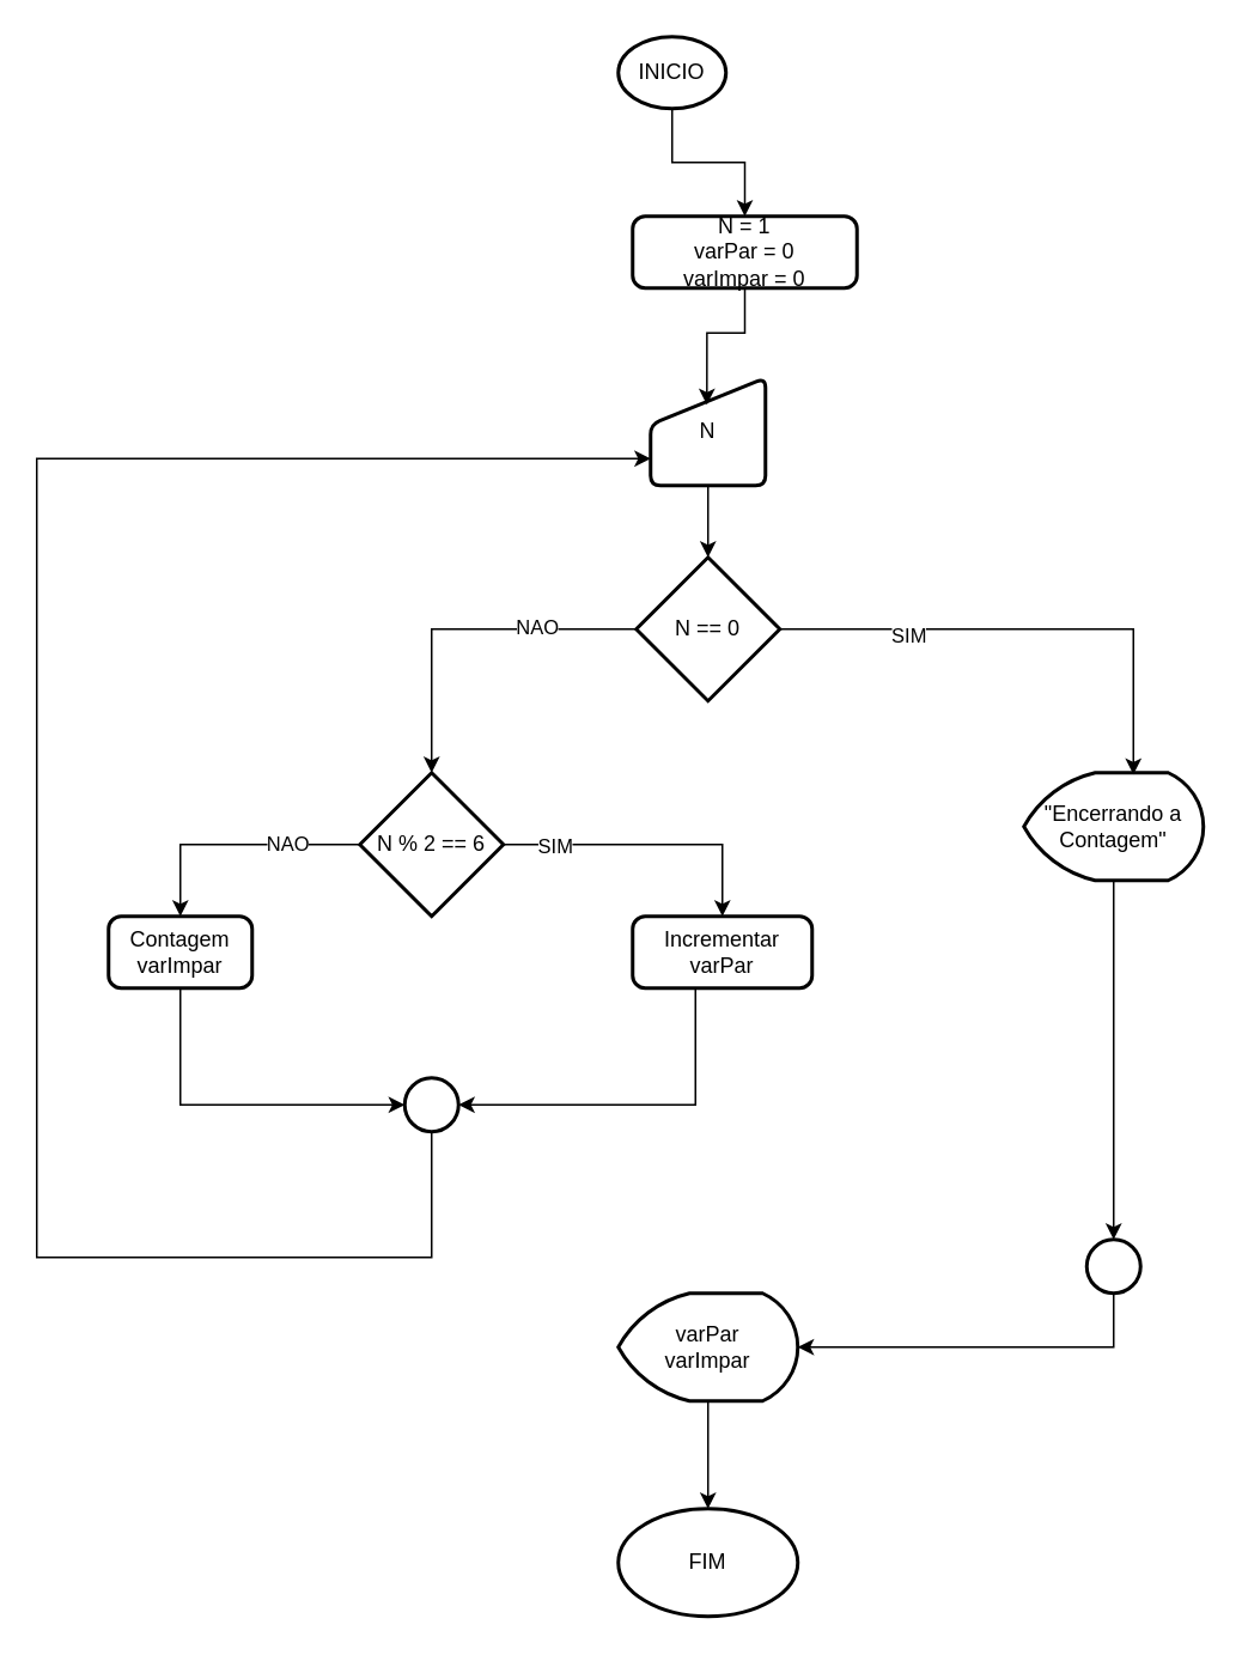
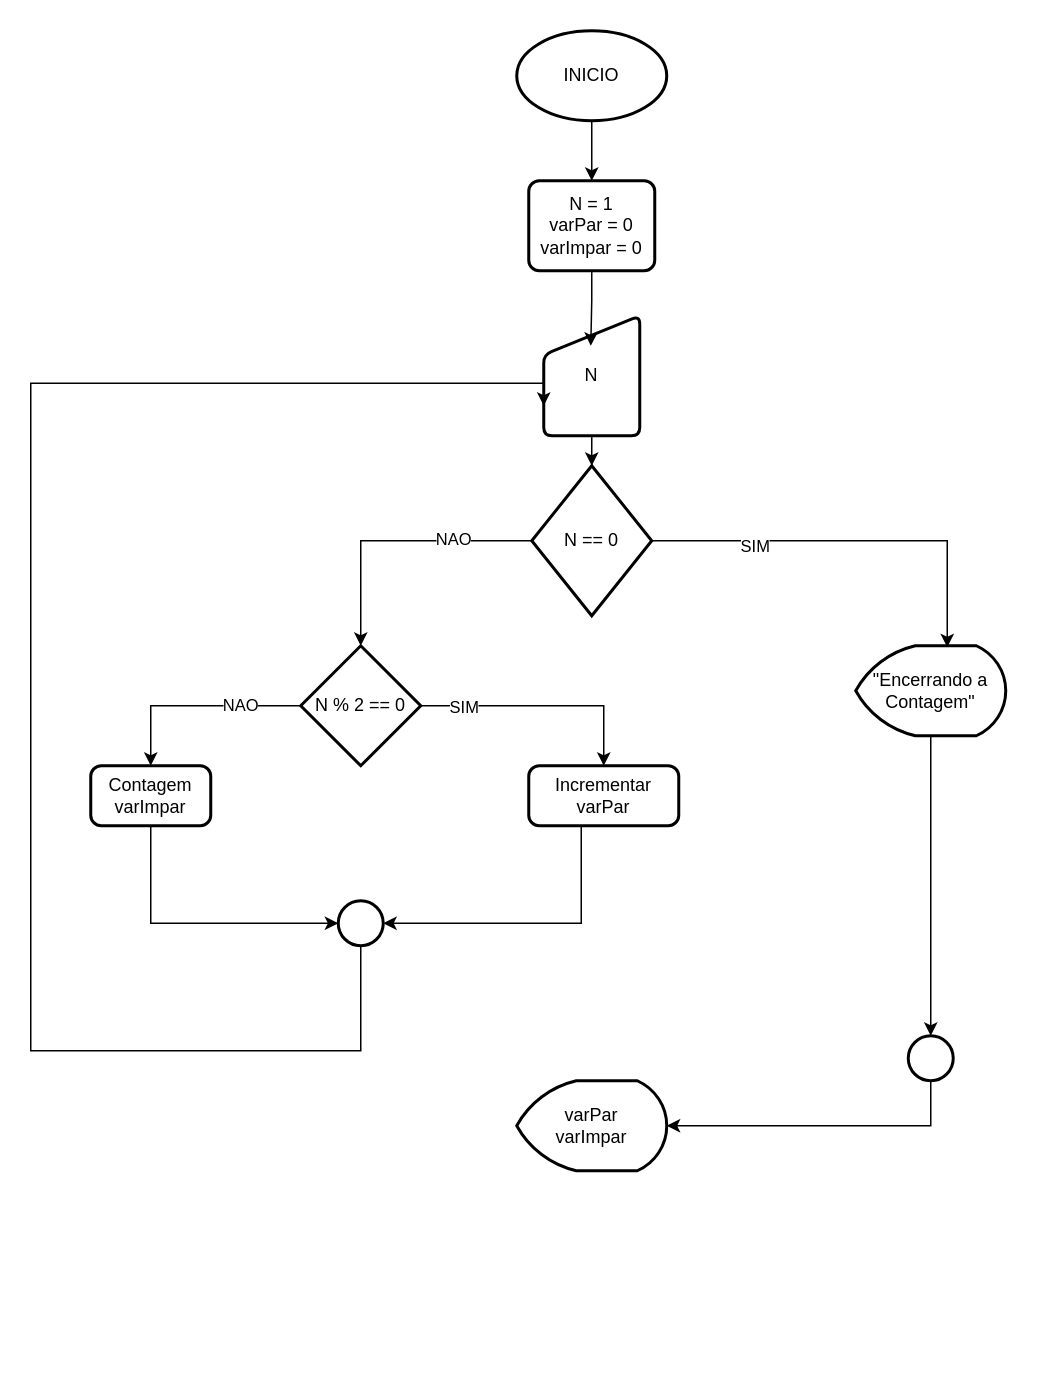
  <mxCell id="0" />
  <mxCell id="1" parent="0" />
  <mxCell id="2" style="edgeStyle=orthogonalEdgeStyle;rounded=0;orthogonalLoop=1;jettySize=auto;html=1;entryX=0.5;entryY=0;entryDx=0;entryDy=0;" edge="1" parent="1" source="3" target="5"><mxGeometry relative="1" as="geometry" /></mxCell>
- <mxCell id="3" value="INICIO" style="strokeWidth=2;html=1;shape=mxgraph.flowchart.start_1;whiteSpace=wrap;" vertex="1" parent="1"><mxGeometry x="344" y="20" width="60" height="40" as="geometry" /></mxCell>
- <mxCell id="4" value="FIM" style="strokeWidth=2;html=1;shape=mxgraph.flowchart.start_1;whiteSpace=wrap;" vertex="1" parent="1"><mxGeometry x="344" y="840" width="100" height="60" as="geometry" /></mxCell>
- <mxCell id="5" value="N = 1&lt;div&gt;varPar = 0&lt;/div&gt;&lt;div&gt;varImpar = 0&lt;/div&gt;" style="rounded=1;whiteSpace=wrap;html=1;absoluteArcSize=1;arcSize=14;strokeWidth=2;" vertex="1" parent="1"><mxGeometry x="352" y="120" width="125" height="40" as="geometry" /></mxCell>
- <mxCell id="6" value="N" style="html=1;strokeWidth=2;shape=manualInput;whiteSpace=wrap;rounded=1;size=26;arcSize=11;" vertex="1" parent="1"><mxGeometry x="362" y="210" width="64" height="60" as="geometry" /></mxCell>
+ <mxCell id="3" value="INICIO" style="strokeWidth=2;html=1;shape=mxgraph.flowchart.start_1;whiteSpace=wrap;" vertex="1" parent="1"><mxGeometry x="344" y="20" width="100" height="60" as="geometry" /></mxCell>
+ <mxCell id="5" value="N = 1&lt;div&gt;varPar = 0&lt;/div&gt;&lt;div&gt;varImpar = 0&lt;/div&gt;" style="rounded=1;whiteSpace=wrap;html=1;absoluteArcSize=1;arcSize=14;strokeWidth=2;" vertex="1" parent="1"><mxGeometry x="352" y="120" width="84" height="60" as="geometry" /></mxCell>
+ <mxCell id="6" value="N" style="html=1;strokeWidth=2;shape=manualInput;whiteSpace=wrap;rounded=1;size=26;arcSize=11;" vertex="1" parent="1"><mxGeometry x="362" y="210" width="64" height="80" as="geometry" /></mxCell>
  <mxCell id="7" style="edgeStyle=orthogonalEdgeStyle;rounded=0;orthogonalLoop=1;jettySize=auto;html=1;entryX=0.49;entryY=0.25;entryDx=0;entryDy=0;entryPerimeter=0;" edge="1" parent="1" source="5" target="6"><mxGeometry relative="1" as="geometry" /></mxCell>
- <mxCell id="8" value="N == 0" style="strokeWidth=2;html=1;shape=mxgraph.flowchart.decision;whiteSpace=wrap;" vertex="1" parent="1"><mxGeometry x="354" y="310" width="80" height="80" as="geometry" /></mxCell>
+ <mxCell id="8" value="N == 0" style="strokeWidth=2;html=1;shape=mxgraph.flowchart.decision;whiteSpace=wrap;" vertex="1" parent="1"><mxGeometry x="354" y="310" width="80" height="100" as="geometry" /></mxCell>
  <mxCell id="9" style="edgeStyle=orthogonalEdgeStyle;rounded=0;orthogonalLoop=1;jettySize=auto;html=1;entryX=0.5;entryY=0;entryDx=0;entryDy=0;entryPerimeter=0;" edge="1" parent="1" source="6" target="8"><mxGeometry relative="1" as="geometry" /></mxCell>
  <mxCell id="10" value="&quot;Encerrando a Contagem&quot;" style="strokeWidth=2;html=1;shape=mxgraph.flowchart.display;whiteSpace=wrap;" vertex="1" parent="1"><mxGeometry x="570" y="430" width="100" height="60" as="geometry" /></mxCell>
  <mxCell id="11" style="edgeStyle=orthogonalEdgeStyle;rounded=0;orthogonalLoop=1;jettySize=auto;html=1;entryX=0.61;entryY=0.017;entryDx=0;entryDy=0;entryPerimeter=0;" edge="1" parent="1" source="8" target="10"><mxGeometry relative="1" as="geometry" /></mxCell>
  <mxCell id="12" value="SIM" style="edgeLabel;html=1;align=center;verticalAlign=middle;resizable=0;points=[];" vertex="1" connectable="0" parent="11"><mxGeometry x="-0.489" y="-3" relative="1" as="geometry"><mxPoint as="offset" /></mxGeometry></mxCell>
  <mxCell id="13" style="edgeStyle=orthogonalEdgeStyle;rounded=0;orthogonalLoop=1;jettySize=auto;html=1;entryX=0.5;entryY=0;entryDx=0;entryDy=0;" edge="1" parent="1" source="17" target="20"><mxGeometry relative="1" as="geometry" /></mxCell>
  <mxCell id="14" value="SIM" style="edgeLabel;html=1;align=center;verticalAlign=middle;resizable=0;points=[];" vertex="1" connectable="0" parent="13"><mxGeometry x="-0.66" relative="1" as="geometry"><mxPoint as="offset" /></mxGeometry></mxCell>
  <mxCell id="15" style="edgeStyle=orthogonalEdgeStyle;rounded=0;orthogonalLoop=1;jettySize=auto;html=1;entryX=0.5;entryY=0;entryDx=0;entryDy=0;" edge="1" parent="1" source="17" target="21"><mxGeometry relative="1" as="geometry" /></mxCell>
  <mxCell id="16" value="NAO" style="edgeLabel;html=1;align=center;verticalAlign=middle;resizable=0;points=[];" vertex="1" connectable="0" parent="15"><mxGeometry x="-0.414" y="-1" relative="1" as="geometry"><mxPoint as="offset" /></mxGeometry></mxCell>
- <mxCell id="17" value="N % 2 == 6" style="strokeWidth=2;html=1;shape=mxgraph.flowchart.decision;whiteSpace=wrap;" vertex="1" parent="1"><mxGeometry x="200" y="430" width="80" height="80" as="geometry" /></mxCell>
+ <mxCell id="17" value="N % 2 == 0" style="strokeWidth=2;html=1;shape=mxgraph.flowchart.decision;whiteSpace=wrap;" vertex="1" parent="1"><mxGeometry x="200" y="430" width="80" height="80" as="geometry" /></mxCell>
  <mxCell id="18" style="edgeStyle=orthogonalEdgeStyle;rounded=0;orthogonalLoop=1;jettySize=auto;html=1;entryX=0.5;entryY=0;entryDx=0;entryDy=0;entryPerimeter=0;" edge="1" parent="1" source="8" target="17"><mxGeometry relative="1" as="geometry" /></mxCell>
  <mxCell id="19" value="NAO" style="edgeLabel;html=1;align=center;verticalAlign=middle;resizable=0;points=[];" vertex="1" connectable="0" parent="18"><mxGeometry x="-0.423" y="-2" relative="1" as="geometry"><mxPoint as="offset" /></mxGeometry></mxCell>
  <mxCell id="20" value="Incrementar varPar" style="rounded=1;whiteSpace=wrap;html=1;absoluteArcSize=1;arcSize=14;strokeWidth=2;" vertex="1" parent="1"><mxGeometry x="352" y="510" width="100" height="40" as="geometry" /></mxCell>
  <mxCell id="21" value="Contagem varImpar" style="rounded=1;whiteSpace=wrap;html=1;absoluteArcSize=1;arcSize=14;strokeWidth=2;" vertex="1" parent="1"><mxGeometry x="60" y="510" width="80" height="40" as="geometry" /></mxCell>
  <mxCell id="22" style="edgeStyle=orthogonalEdgeStyle;rounded=0;orthogonalLoop=1;jettySize=auto;html=1;entryX=0;entryY=0.75;entryDx=0;entryDy=0;" edge="1" parent="1" source="23" target="6"><mxGeometry relative="1" as="geometry"><Array as="points"><mxPoint x="240" y="700" /><mxPoint x="20" y="700" /><mxPoint x="20" y="255" /></Array></mxGeometry></mxCell>
  <mxCell id="23" value="" style="strokeWidth=2;html=1;shape=mxgraph.flowchart.start_2;whiteSpace=wrap;" vertex="1" parent="1"><mxGeometry x="225" y="600" width="30" height="30" as="geometry" /></mxCell>
  <mxCell id="24" style="edgeStyle=orthogonalEdgeStyle;rounded=0;orthogonalLoop=1;jettySize=auto;html=1;entryX=0;entryY=0.5;entryDx=0;entryDy=0;entryPerimeter=0;" edge="1" parent="1" source="21" target="23"><mxGeometry relative="1" as="geometry"><Array as="points"><mxPoint x="100" y="615" /></Array></mxGeometry></mxCell>
  <mxCell id="25" style="edgeStyle=orthogonalEdgeStyle;rounded=0;orthogonalLoop=1;jettySize=auto;html=1;entryX=1;entryY=0.5;entryDx=0;entryDy=0;entryPerimeter=0;" edge="1" parent="1" source="20" target="23"><mxGeometry relative="1" as="geometry"><Array as="points"><mxPoint x="387" y="615" /></Array></mxGeometry></mxCell>
  <mxCell id="26" value="" style="strokeWidth=2;html=1;shape=mxgraph.flowchart.start_2;whiteSpace=wrap;" vertex="1" parent="1"><mxGeometry x="605" y="690" width="30" height="30" as="geometry" /></mxCell>
  <mxCell id="27" style="edgeStyle=orthogonalEdgeStyle;rounded=0;orthogonalLoop=1;jettySize=auto;html=1;entryX=0.5;entryY=0;entryDx=0;entryDy=0;entryPerimeter=0;" edge="1" parent="1" source="10" target="26"><mxGeometry relative="1" as="geometry" /></mxCell>
  <mxCell id="28" value="varPar&lt;div&gt;varImpar&lt;/div&gt;" style="strokeWidth=2;html=1;shape=mxgraph.flowchart.display;whiteSpace=wrap;" vertex="1" parent="1"><mxGeometry x="344" y="720" width="100" height="60" as="geometry" /></mxCell>
- <mxCell id="29" style="edgeStyle=orthogonalEdgeStyle;rounded=0;orthogonalLoop=1;jettySize=auto;html=1;entryX=0.5;entryY=0;entryDx=0;entryDy=0;entryPerimeter=0;" edge="1" parent="1" source="28" target="4"><mxGeometry relative="1" as="geometry" /></mxCell>
  <mxCell id="30" style="edgeStyle=orthogonalEdgeStyle;rounded=0;orthogonalLoop=1;jettySize=auto;html=1;entryX=1;entryY=0.5;entryDx=0;entryDy=0;entryPerimeter=0;" edge="1" parent="1" source="26" target="28"><mxGeometry relative="1" as="geometry"><Array as="points"><mxPoint x="620" y="750" /></Array></mxGeometry></mxCell>
